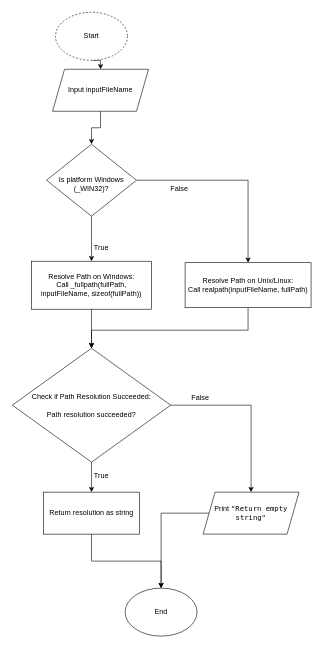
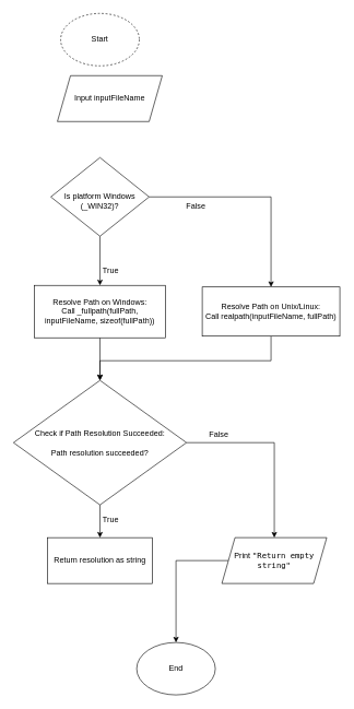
  <mxCell id="0" />
  <mxCell id="1" parent="0" />
- <mxCell id="2" style="edgeStyle=orthogonalEdgeStyle;rounded=0;orthogonalLoop=1;jettySize=auto;html=1;exitX=0.5;exitY=1;exitDx=0;exitDy=0;entryX=0.5;entryY=0;entryDx=0;entryDy=0;" edge="1" parent="1" source="3" target="5"><mxGeometry relative="1" as="geometry" /></mxCell>
  <mxCell id="3" value="Start" style="ellipse;whiteSpace=wrap;html=1;dashed=1;" vertex="1" parent="1"><mxGeometry x="92" y="20" width="120" height="80" as="geometry" /></mxCell>
- <mxCell id="4" style="edgeStyle=orthogonalEdgeStyle;rounded=0;orthogonalLoop=1;jettySize=auto;html=1;entryX=0.5;entryY=0;entryDx=0;entryDy=0;" edge="1" parent="1" source="5" target="8"><mxGeometry relative="1" as="geometry" /></mxCell>
  <mxCell id="5" value="Input inputFileName" style="shape=parallelogram;perimeter=parallelogramPerimeter;whiteSpace=wrap;html=1;fixedSize=1;" vertex="1" parent="1"><mxGeometry x="87" y="115" width="160" height="70" as="geometry" /></mxCell>
  <mxCell id="6" style="edgeStyle=orthogonalEdgeStyle;rounded=0;orthogonalLoop=1;jettySize=auto;html=1;exitX=0.5;exitY=1;exitDx=0;exitDy=0;entryX=0.5;entryY=0;entryDx=0;entryDy=0;" edge="1" parent="1" source="8" target="10"><mxGeometry relative="1" as="geometry" /></mxCell>
  <mxCell id="7" style="edgeStyle=orthogonalEdgeStyle;rounded=0;orthogonalLoop=1;jettySize=auto;html=1;exitX=1;exitY=0.5;exitDx=0;exitDy=0;entryX=0.5;entryY=0;entryDx=0;entryDy=0;" edge="1" parent="1" source="8" target="12"><mxGeometry relative="1" as="geometry" /></mxCell>
  <mxCell id="8" value="&lt;br&gt;&lt;br&gt;&lt;div&gt;Is platform Windows (_WIN32)?&lt;br&gt;&lt;br&gt;&lt;/div&gt;" style="rhombus;whiteSpace=wrap;html=1;" vertex="1" parent="1"><mxGeometry x="77" y="240" width="150" height="120" as="geometry" /></mxCell>
  <mxCell id="9" style="edgeStyle=orthogonalEdgeStyle;rounded=0;orthogonalLoop=1;jettySize=auto;html=1;entryX=0.5;entryY=0;entryDx=0;entryDy=0;" edge="1" parent="1" source="10" target="17"><mxGeometry relative="1" as="geometry"><mxPoint x="152" y="560" as="targetPoint" /></mxGeometry></mxCell>
  <mxCell id="10" value="Resolve Path on Windows:&lt;div&gt;Call _fullpath(fullPath, inputFileName, sizeof(fullPath))&lt;/div&gt;" style="rounded=0;whiteSpace=wrap;html=1;" vertex="1" parent="1"><mxGeometry x="52" y="435" width="200" height="80" as="geometry" /></mxCell>
  <mxCell id="11" style="edgeStyle=orthogonalEdgeStyle;rounded=0;orthogonalLoop=1;jettySize=auto;html=1;entryX=0.5;entryY=0;entryDx=0;entryDy=0;" edge="1" parent="1" source="12" target="17"><mxGeometry relative="1" as="geometry"><Array as="points"><mxPoint x="413" y="550" /><mxPoint x="152" y="550" /></Array></mxGeometry></mxCell>
  <mxCell id="12" value="Resolve Path on Unix/Linux:&lt;div&gt;Call realpath(inputFileName, fullPath)&lt;/div&gt;" style="rounded=0;whiteSpace=wrap;html=1;" vertex="1" parent="1"><mxGeometry x="308" y="437.5" width="210" height="75" as="geometry" /></mxCell>
  <mxCell id="13" value="True" style="text;html=1;align=center;verticalAlign=middle;resizable=0;points=[];autosize=1;strokeColor=none;fillColor=none;" vertex="1" parent="1"><mxGeometry x="143" y="398" width="50" height="30" as="geometry" /></mxCell>
  <mxCell id="14" value="False" style="text;html=1;align=center;verticalAlign=middle;resizable=0;points=[];autosize=1;strokeColor=none;fillColor=none;" vertex="1" parent="1"><mxGeometry x="273" y="300" width="50" height="30" as="geometry" /></mxCell>
  <mxCell id="15" style="edgeStyle=orthogonalEdgeStyle;rounded=0;orthogonalLoop=1;jettySize=auto;html=1;exitX=0.5;exitY=1;exitDx=0;exitDy=0;entryX=0.5;entryY=0;entryDx=0;entryDy=0;" edge="1" parent="1" source="17" target="19"><mxGeometry relative="1" as="geometry" /></mxCell>
  <mxCell id="16" style="edgeStyle=orthogonalEdgeStyle;rounded=0;orthogonalLoop=1;jettySize=auto;html=1;exitX=1;exitY=0.5;exitDx=0;exitDy=0;entryX=0.5;entryY=0;entryDx=0;entryDy=0;" edge="1" parent="1" source="17" target="21"><mxGeometry relative="1" as="geometry" /></mxCell>
  <mxCell id="17" value="&lt;h3&gt;&lt;span style=&quot;font-weight: normal;&quot;&gt;&lt;font style=&quot;font-size: 12px;&quot;&gt;Check if Path Resolution Succeeded:&lt;/font&gt;&lt;/span&gt;&lt;/h3&gt;&lt;h3&gt;&lt;span style=&quot;background-color: transparent; color: light-dark(rgb(0, 0, 0), rgb(255, 255, 255)); font-size: 12px; font-weight: normal;&quot;&gt;Path resolution succeeded?&lt;/span&gt;&lt;/h3&gt;" style="rhombus;whiteSpace=wrap;html=1;" vertex="1" parent="1"><mxGeometry x="20" y="580" width="264" height="190" as="geometry" /></mxCell>
- <mxCell id="18" style="edgeStyle=orthogonalEdgeStyle;rounded=0;orthogonalLoop=1;jettySize=auto;html=1;" edge="1" parent="1" source="19" target="24"><mxGeometry relative="1" as="geometry" /></mxCell>
  <mxCell id="19" value="Return resolution as string" style="rounded=0;whiteSpace=wrap;html=1;" vertex="1" parent="1"><mxGeometry x="72" y="820" width="160" height="70" as="geometry" /></mxCell>
  <mxCell id="20" style="edgeStyle=orthogonalEdgeStyle;rounded=0;orthogonalLoop=1;jettySize=auto;html=1;entryX=0.5;entryY=0;entryDx=0;entryDy=0;" edge="1" parent="1" source="21" target="24"><mxGeometry relative="1" as="geometry" /></mxCell>
  <mxCell id="21" value="Print &lt;code&gt;&quot;Return empty string&quot;&lt;/code&gt;" style="shape=parallelogram;perimeter=parallelogramPerimeter;whiteSpace=wrap;html=1;fixedSize=1;" vertex="1" parent="1"><mxGeometry x="338" y="820" width="160" height="70" as="geometry" /></mxCell>
  <mxCell id="22" value="False" style="text;html=1;align=center;verticalAlign=middle;resizable=0;points=[];autosize=1;strokeColor=none;fillColor=none;" vertex="1" parent="1"><mxGeometry x="308" y="648" width="50" height="30" as="geometry" /></mxCell>
  <mxCell id="23" value="True" style="text;html=1;align=center;verticalAlign=middle;resizable=0;points=[];autosize=1;strokeColor=none;fillColor=none;" vertex="1" parent="1"><mxGeometry x="143" y="778" width="50" height="30" as="geometry" /></mxCell>
  <mxCell id="24" value="End" style="ellipse;whiteSpace=wrap;html=1;" vertex="1" parent="1"><mxGeometry x="208" y="980" width="120" height="80" as="geometry" /></mxCell>
